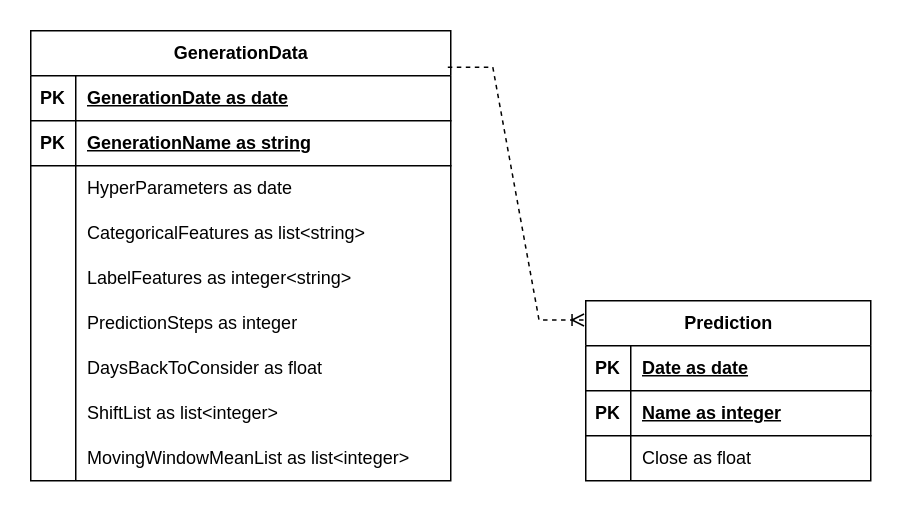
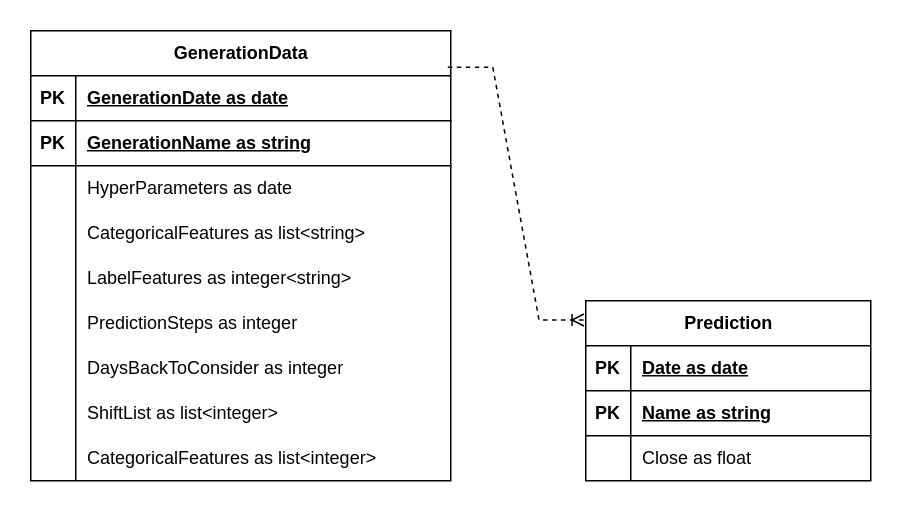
  <mxCell id="0" />
  <mxCell id="1" parent="0" />
  <mxCell id="2" value="Prediction" style="shape=table;startSize=30;container=1;collapsible=1;childLayout=tableLayout;fixedRows=1;rowLines=0;fontStyle=1;align=center;resizeLast=1;html=1;" parent="1" vertex="1"><mxGeometry x="390" y="200" width="190" height="120" as="geometry" /></mxCell>
  <mxCell id="3" value="" style="shape=tableRow;horizontal=0;startSize=0;swimlaneHead=0;swimlaneBody=0;fillColor=none;collapsible=0;dropTarget=0;points=[[0,0.5],[1,0.5]];portConstraint=eastwest;top=0;left=0;right=0;bottom=1;" parent="2" vertex="1"><mxGeometry y="30" width="190" height="30" as="geometry" /></mxCell>
  <mxCell id="4" value="PK" style="shape=partialRectangle;connectable=0;fillColor=none;top=0;left=0;bottom=0;right=0;fontStyle=1;overflow=hidden;whiteSpace=wrap;html=1;" parent="3" vertex="1"><mxGeometry width="30" height="30" as="geometry"><mxRectangle width="30" height="30" as="alternateBounds" /></mxGeometry></mxCell>
  <mxCell id="5" value="Date as date" style="shape=partialRectangle;connectable=0;fillColor=none;top=0;left=0;bottom=0;right=0;align=left;spacingLeft=6;fontStyle=5;overflow=hidden;whiteSpace=wrap;html=1;" parent="3" vertex="1"><mxGeometry x="30" width="160" height="30" as="geometry"><mxRectangle width="160" height="30" as="alternateBounds" /></mxGeometry></mxCell>
  <mxCell id="6" value="" style="shape=tableRow;horizontal=0;startSize=0;swimlaneHead=0;swimlaneBody=0;fillColor=none;collapsible=0;dropTarget=0;points=[[0,0.5],[1,0.5]];portConstraint=eastwest;top=0;left=0;right=0;bottom=1;" parent="2" vertex="1"><mxGeometry y="60" width="190" height="30" as="geometry" /></mxCell>
  <mxCell id="7" value="PK" style="shape=partialRectangle;connectable=0;fillColor=none;top=0;left=0;bottom=0;right=0;fontStyle=1;overflow=hidden;whiteSpace=wrap;html=1;" parent="6" vertex="1"><mxGeometry width="30" height="30" as="geometry"><mxRectangle width="30" height="30" as="alternateBounds" /></mxGeometry></mxCell>
- <mxCell id="8" value="Name as integer" style="shape=partialRectangle;connectable=0;fillColor=none;top=0;left=0;bottom=0;right=0;align=left;spacingLeft=6;fontStyle=5;overflow=hidden;whiteSpace=wrap;html=1;" parent="6" vertex="1"><mxGeometry x="30" width="160" height="30" as="geometry"><mxRectangle width="160" height="30" as="alternateBounds" /></mxGeometry></mxCell>
+ <mxCell id="8" value="Name as string" style="shape=partialRectangle;connectable=0;fillColor=none;top=0;left=0;bottom=0;right=0;align=left;spacingLeft=6;fontStyle=5;overflow=hidden;whiteSpace=wrap;html=1;" parent="6" vertex="1"><mxGeometry x="30" width="160" height="30" as="geometry"><mxRectangle width="160" height="30" as="alternateBounds" /></mxGeometry></mxCell>
  <mxCell id="9" value="" style="shape=tableRow;horizontal=0;startSize=0;swimlaneHead=0;swimlaneBody=0;fillColor=none;collapsible=0;dropTarget=0;points=[[0,0.5],[1,0.5]];portConstraint=eastwest;top=0;left=0;right=0;bottom=0;" parent="2" vertex="1"><mxGeometry y="90" width="190" height="30" as="geometry" /></mxCell>
  <mxCell id="10" value="" style="shape=partialRectangle;connectable=0;fillColor=none;top=0;left=0;bottom=0;right=0;editable=1;overflow=hidden;whiteSpace=wrap;html=1;" parent="9" vertex="1"><mxGeometry width="30" height="30" as="geometry"><mxRectangle width="30" height="30" as="alternateBounds" /></mxGeometry></mxCell>
  <mxCell id="11" value="Close as float" style="shape=partialRectangle;connectable=0;fillColor=none;top=0;left=0;bottom=0;right=0;align=left;spacingLeft=6;overflow=hidden;whiteSpace=wrap;html=1;" parent="9" vertex="1"><mxGeometry x="30" width="160" height="30" as="geometry"><mxRectangle width="160" height="30" as="alternateBounds" /></mxGeometry></mxCell>
  <mxCell id="12" value="GenerationData" style="shape=table;startSize=30;container=1;collapsible=1;childLayout=tableLayout;fixedRows=1;rowLines=0;fontStyle=1;align=center;resizeLast=1;html=1;" parent="1" vertex="1"><mxGeometry x="20" y="20" width="280" height="300" as="geometry" /></mxCell>
  <mxCell id="13" value="" style="shape=tableRow;horizontal=0;startSize=0;swimlaneHead=0;swimlaneBody=0;fillColor=none;collapsible=0;dropTarget=0;points=[[0,0.5],[1,0.5]];portConstraint=eastwest;top=0;left=0;right=0;bottom=1;" parent="12" vertex="1"><mxGeometry y="30" width="280" height="30" as="geometry" /></mxCell>
  <mxCell id="14" value="PK" style="shape=partialRectangle;connectable=0;fillColor=none;top=0;left=0;bottom=0;right=0;fontStyle=1;overflow=hidden;whiteSpace=wrap;html=1;" parent="13" vertex="1"><mxGeometry width="30" height="30" as="geometry"><mxRectangle width="30" height="30" as="alternateBounds" /></mxGeometry></mxCell>
  <mxCell id="15" value="GenerationDate as date" style="shape=partialRectangle;connectable=0;fillColor=none;top=0;left=0;bottom=0;right=0;align=left;spacingLeft=6;fontStyle=5;overflow=hidden;whiteSpace=wrap;html=1;" parent="13" vertex="1"><mxGeometry x="30" width="250" height="30" as="geometry"><mxRectangle width="250" height="30" as="alternateBounds" /></mxGeometry></mxCell>
  <mxCell id="16" value="" style="shape=tableRow;horizontal=0;startSize=0;swimlaneHead=0;swimlaneBody=0;fillColor=none;collapsible=0;dropTarget=0;points=[[0,0.5],[1,0.5]];portConstraint=eastwest;top=0;left=0;right=0;bottom=1;" parent="12" vertex="1"><mxGeometry y="60" width="280" height="30" as="geometry" /></mxCell>
  <mxCell id="17" value="PK" style="shape=partialRectangle;connectable=0;fillColor=none;top=0;left=0;bottom=0;right=0;fontStyle=1;overflow=hidden;whiteSpace=wrap;html=1;" parent="16" vertex="1"><mxGeometry width="30" height="30" as="geometry"><mxRectangle width="30" height="30" as="alternateBounds" /></mxGeometry></mxCell>
  <mxCell id="18" value="GenerationName as string" style="shape=partialRectangle;connectable=0;fillColor=none;top=0;left=0;bottom=0;right=0;align=left;spacingLeft=6;fontStyle=5;overflow=hidden;whiteSpace=wrap;html=1;" parent="16" vertex="1"><mxGeometry x="30" width="250" height="30" as="geometry"><mxRectangle width="250" height="30" as="alternateBounds" /></mxGeometry></mxCell>
  <mxCell id="19" value="" style="shape=tableRow;horizontal=0;startSize=0;swimlaneHead=0;swimlaneBody=0;fillColor=none;collapsible=0;dropTarget=0;points=[[0,0.5],[1,0.5]];portConstraint=eastwest;top=0;left=0;right=0;bottom=0;" parent="12" vertex="1"><mxGeometry y="90" width="280" height="30" as="geometry" /></mxCell>
  <mxCell id="20" value="" style="shape=partialRectangle;connectable=0;fillColor=none;top=0;left=0;bottom=0;right=0;editable=1;overflow=hidden;whiteSpace=wrap;html=1;" parent="19" vertex="1"><mxGeometry width="30" height="30" as="geometry"><mxRectangle width="30" height="30" as="alternateBounds" /></mxGeometry></mxCell>
  <mxCell id="21" value="HyperParameters as date" style="shape=partialRectangle;connectable=0;fillColor=none;top=0;left=0;bottom=0;right=0;align=left;spacingLeft=6;overflow=hidden;whiteSpace=wrap;html=1;" parent="19" vertex="1"><mxGeometry x="30" width="250" height="30" as="geometry"><mxRectangle width="250" height="30" as="alternateBounds" /></mxGeometry></mxCell>
  <mxCell id="22" value="" style="shape=tableRow;horizontal=0;startSize=0;swimlaneHead=0;swimlaneBody=0;fillColor=none;collapsible=0;dropTarget=0;points=[[0,0.5],[1,0.5]];portConstraint=eastwest;top=0;left=0;right=0;bottom=0;" parent="12" vertex="1"><mxGeometry y="120" width="280" height="30" as="geometry" /></mxCell>
  <mxCell id="23" value="&lt;div&gt;&lt;br&gt;&lt;/div&gt;&lt;div&gt;&lt;span style=&quot;white-space: pre;&quot;&gt;&#09;&lt;/span&gt;&lt;span style=&quot;white-space: pre;&quot;&gt;&#09;&lt;/span&gt;&lt;br&gt;&lt;/div&gt;" style="shape=partialRectangle;connectable=0;fillColor=none;top=0;left=0;bottom=0;right=0;editable=1;overflow=hidden;whiteSpace=wrap;html=1;" parent="22" vertex="1"><mxGeometry width="30" height="30" as="geometry"><mxRectangle width="30" height="30" as="alternateBounds" /></mxGeometry></mxCell>
  <mxCell id="24" value="CategoricalFeatures as list&amp;lt;string&amp;gt;&lt;span style=&quot;white-space: pre;&quot;&gt;&#09;&lt;/span&gt;" style="shape=partialRectangle;connectable=0;fillColor=none;top=0;left=0;bottom=0;right=0;align=left;spacingLeft=6;overflow=hidden;whiteSpace=wrap;html=1;" parent="22" vertex="1"><mxGeometry x="30" width="250" height="30" as="geometry"><mxRectangle width="250" height="30" as="alternateBounds" /></mxGeometry></mxCell>
  <mxCell id="25" value="" style="shape=tableRow;horizontal=0;startSize=0;swimlaneHead=0;swimlaneBody=0;fillColor=none;collapsible=0;dropTarget=0;points=[[0,0.5],[1,0.5]];portConstraint=eastwest;top=0;left=0;right=0;bottom=0;" parent="12" vertex="1"><mxGeometry y="150" width="280" height="30" as="geometry" /></mxCell>
  <mxCell id="26" value="" style="shape=partialRectangle;connectable=0;fillColor=none;top=0;left=0;bottom=0;right=0;editable=1;overflow=hidden;whiteSpace=wrap;html=1;" parent="25" vertex="1"><mxGeometry width="30" height="30" as="geometry"><mxRectangle width="30" height="30" as="alternateBounds" /></mxGeometry></mxCell>
  <mxCell id="27" value="LabelFeatures as integer&amp;lt;string&amp;gt;&lt;span style=&quot;white-space: pre;&quot;&gt;&#09;&lt;/span&gt;" style="shape=partialRectangle;connectable=0;fillColor=none;top=0;left=0;bottom=0;right=0;align=left;spacingLeft=6;overflow=hidden;whiteSpace=wrap;html=1;" parent="25" vertex="1"><mxGeometry x="30" width="250" height="30" as="geometry"><mxRectangle width="250" height="30" as="alternateBounds" /></mxGeometry></mxCell>
  <mxCell id="28" value="" style="shape=tableRow;horizontal=0;startSize=0;swimlaneHead=0;swimlaneBody=0;fillColor=none;collapsible=0;dropTarget=0;points=[[0,0.5],[1,0.5]];portConstraint=eastwest;top=0;left=0;right=0;bottom=0;" parent="12" vertex="1"><mxGeometry y="180" width="280" height="30" as="geometry" /></mxCell>
  <mxCell id="29" value="" style="shape=partialRectangle;connectable=0;fillColor=none;top=0;left=0;bottom=0;right=0;editable=1;overflow=hidden;whiteSpace=wrap;html=1;" parent="28" vertex="1"><mxGeometry width="30" height="30" as="geometry"><mxRectangle width="30" height="30" as="alternateBounds" /></mxGeometry></mxCell>
  <mxCell id="30" value="PredictionSteps as integer" style="shape=partialRectangle;connectable=0;fillColor=none;top=0;left=0;bottom=0;right=0;align=left;spacingLeft=6;overflow=hidden;whiteSpace=wrap;html=1;" parent="28" vertex="1"><mxGeometry x="30" width="250" height="30" as="geometry"><mxRectangle width="250" height="30" as="alternateBounds" /></mxGeometry></mxCell>
  <mxCell id="31" value="" style="shape=tableRow;horizontal=0;startSize=0;swimlaneHead=0;swimlaneBody=0;fillColor=none;collapsible=0;dropTarget=0;points=[[0,0.5],[1,0.5]];portConstraint=eastwest;top=0;left=0;right=0;bottom=0;" parent="12" vertex="1"><mxGeometry y="210" width="280" height="30" as="geometry" /></mxCell>
  <mxCell id="32" value="" style="shape=partialRectangle;connectable=0;fillColor=none;top=0;left=0;bottom=0;right=0;editable=1;overflow=hidden;whiteSpace=wrap;html=1;" parent="31" vertex="1"><mxGeometry width="30" height="30" as="geometry"><mxRectangle width="30" height="30" as="alternateBounds" /></mxGeometry></mxCell>
- <mxCell id="33" value="DaysBackToConsider as float" style="shape=partialRectangle;connectable=0;fillColor=none;top=0;left=0;bottom=0;right=0;align=left;spacingLeft=6;overflow=hidden;whiteSpace=wrap;html=1;" parent="31" vertex="1"><mxGeometry x="30" width="250" height="30" as="geometry"><mxRectangle width="250" height="30" as="alternateBounds" /></mxGeometry></mxCell>
+ <mxCell id="33" value="DaysBackToConsider as integer" style="shape=partialRectangle;connectable=0;fillColor=none;top=0;left=0;bottom=0;right=0;align=left;spacingLeft=6;overflow=hidden;whiteSpace=wrap;html=1;" parent="31" vertex="1"><mxGeometry x="30" width="250" height="30" as="geometry"><mxRectangle width="250" height="30" as="alternateBounds" /></mxGeometry></mxCell>
  <mxCell id="34" value="" style="shape=tableRow;horizontal=0;startSize=0;swimlaneHead=0;swimlaneBody=0;fillColor=none;collapsible=0;dropTarget=0;points=[[0,0.5],[1,0.5]];portConstraint=eastwest;top=0;left=0;right=0;bottom=0;" parent="12" vertex="1"><mxGeometry y="240" width="280" height="30" as="geometry" /></mxCell>
  <mxCell id="35" value="" style="shape=partialRectangle;connectable=0;fillColor=none;top=0;left=0;bottom=0;right=0;editable=1;overflow=hidden;whiteSpace=wrap;html=1;" parent="34" vertex="1"><mxGeometry width="30" height="30" as="geometry"><mxRectangle width="30" height="30" as="alternateBounds" /></mxGeometry></mxCell>
  <mxCell id="36" value="ShiftList as list&amp;lt;integer&amp;gt;" style="shape=partialRectangle;connectable=0;fillColor=none;top=0;left=0;bottom=0;right=0;align=left;spacingLeft=6;overflow=hidden;whiteSpace=wrap;html=1;" parent="34" vertex="1"><mxGeometry x="30" width="250" height="30" as="geometry"><mxRectangle width="250" height="30" as="alternateBounds" /></mxGeometry></mxCell>
  <mxCell id="37" value="" style="shape=tableRow;horizontal=0;startSize=0;swimlaneHead=0;swimlaneBody=0;fillColor=none;collapsible=0;dropTarget=0;points=[[0,0.5],[1,0.5]];portConstraint=eastwest;top=0;left=0;right=0;bottom=0;" parent="12" vertex="1"><mxGeometry y="270" width="280" height="30" as="geometry" /></mxCell>
  <mxCell id="38" value="" style="shape=partialRectangle;connectable=0;fillColor=none;top=0;left=0;bottom=0;right=0;editable=1;overflow=hidden;whiteSpace=wrap;html=1;" parent="37" vertex="1"><mxGeometry width="30" height="30" as="geometry"><mxRectangle width="30" height="30" as="alternateBounds" /></mxGeometry></mxCell>
- <mxCell id="39" value="MovingWindowMeanList as list&amp;lt;integer&amp;gt;" style="shape=partialRectangle;connectable=0;fillColor=none;top=0;left=0;bottom=0;right=0;align=left;spacingLeft=6;overflow=hidden;whiteSpace=wrap;html=1;" parent="37" vertex="1"><mxGeometry x="30" width="250" height="30" as="geometry"><mxRectangle width="250" height="30" as="alternateBounds" /></mxGeometry></mxCell>
+ <mxCell id="39" value="CategoricalFeatures as list&amp;lt;integer&amp;gt;" style="shape=partialRectangle;connectable=0;fillColor=none;top=0;left=0;bottom=0;right=0;align=left;spacingLeft=6;overflow=hidden;whiteSpace=wrap;html=1;" parent="37" vertex="1"><mxGeometry x="30" width="250" height="30" as="geometry"><mxRectangle width="250" height="30" as="alternateBounds" /></mxGeometry></mxCell>
  <mxCell id="40" value="" style="edgeStyle=entityRelationEdgeStyle;fontSize=12;html=1;endArrow=ERoneToMany;rounded=0;entryX=-0.006;entryY=0.107;entryDx=0;entryDy=0;exitX=0.993;exitY=0.081;exitDx=0;exitDy=0;exitPerimeter=0;entryPerimeter=0;dashed=1;" parent="1" source="12" target="2" edge="1"><mxGeometry width="100" height="100" relative="1" as="geometry"><mxPoint x="335" y="130" as="sourcePoint" /><mxPoint x="520" y="220" as="targetPoint" /><Array as="points"><mxPoint x="390" y="230" /><mxPoint x="380" y="150" /><mxPoint x="400" y="210" /></Array></mxGeometry></mxCell>
